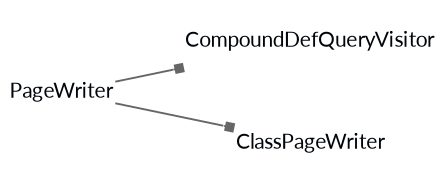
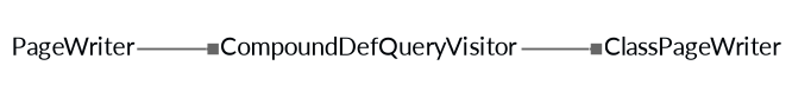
  digraph {
    fontname=Lato
    rankdir=LR
    node [fontcolor="#010509FF" fontname=Lato fontsize=11 margin=0.01 shape=none]
    edge [arrowhead=box arrowsize=0.5 color=gray40 fontname=Lato]
    n1 [color=black label=CompoundDefQueryVisitor]
    n2 [color=brown label=PageWriter]
    n3 [color=purple label=ClassPageWriter]
    n2 -> n1
-   n2 -> n3
+   n1 -> n3
  }
